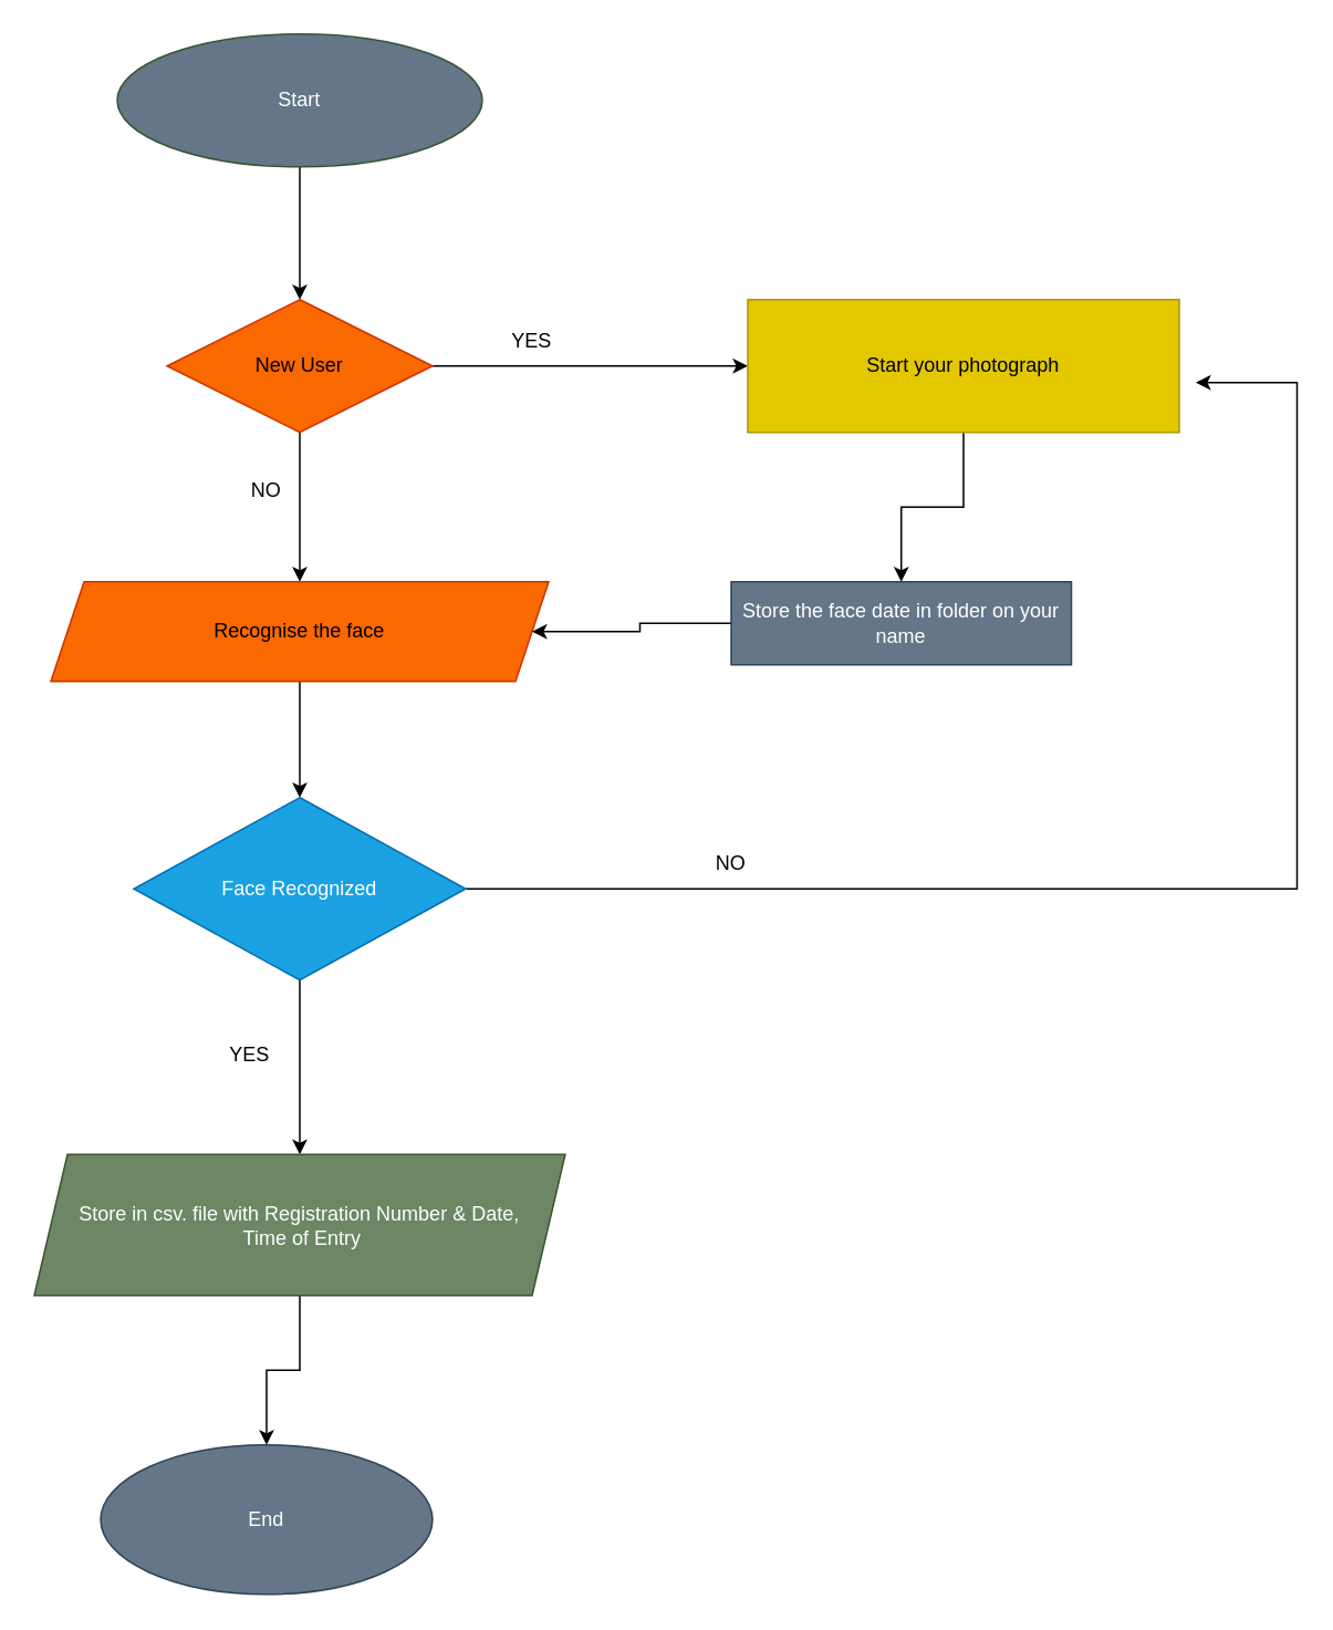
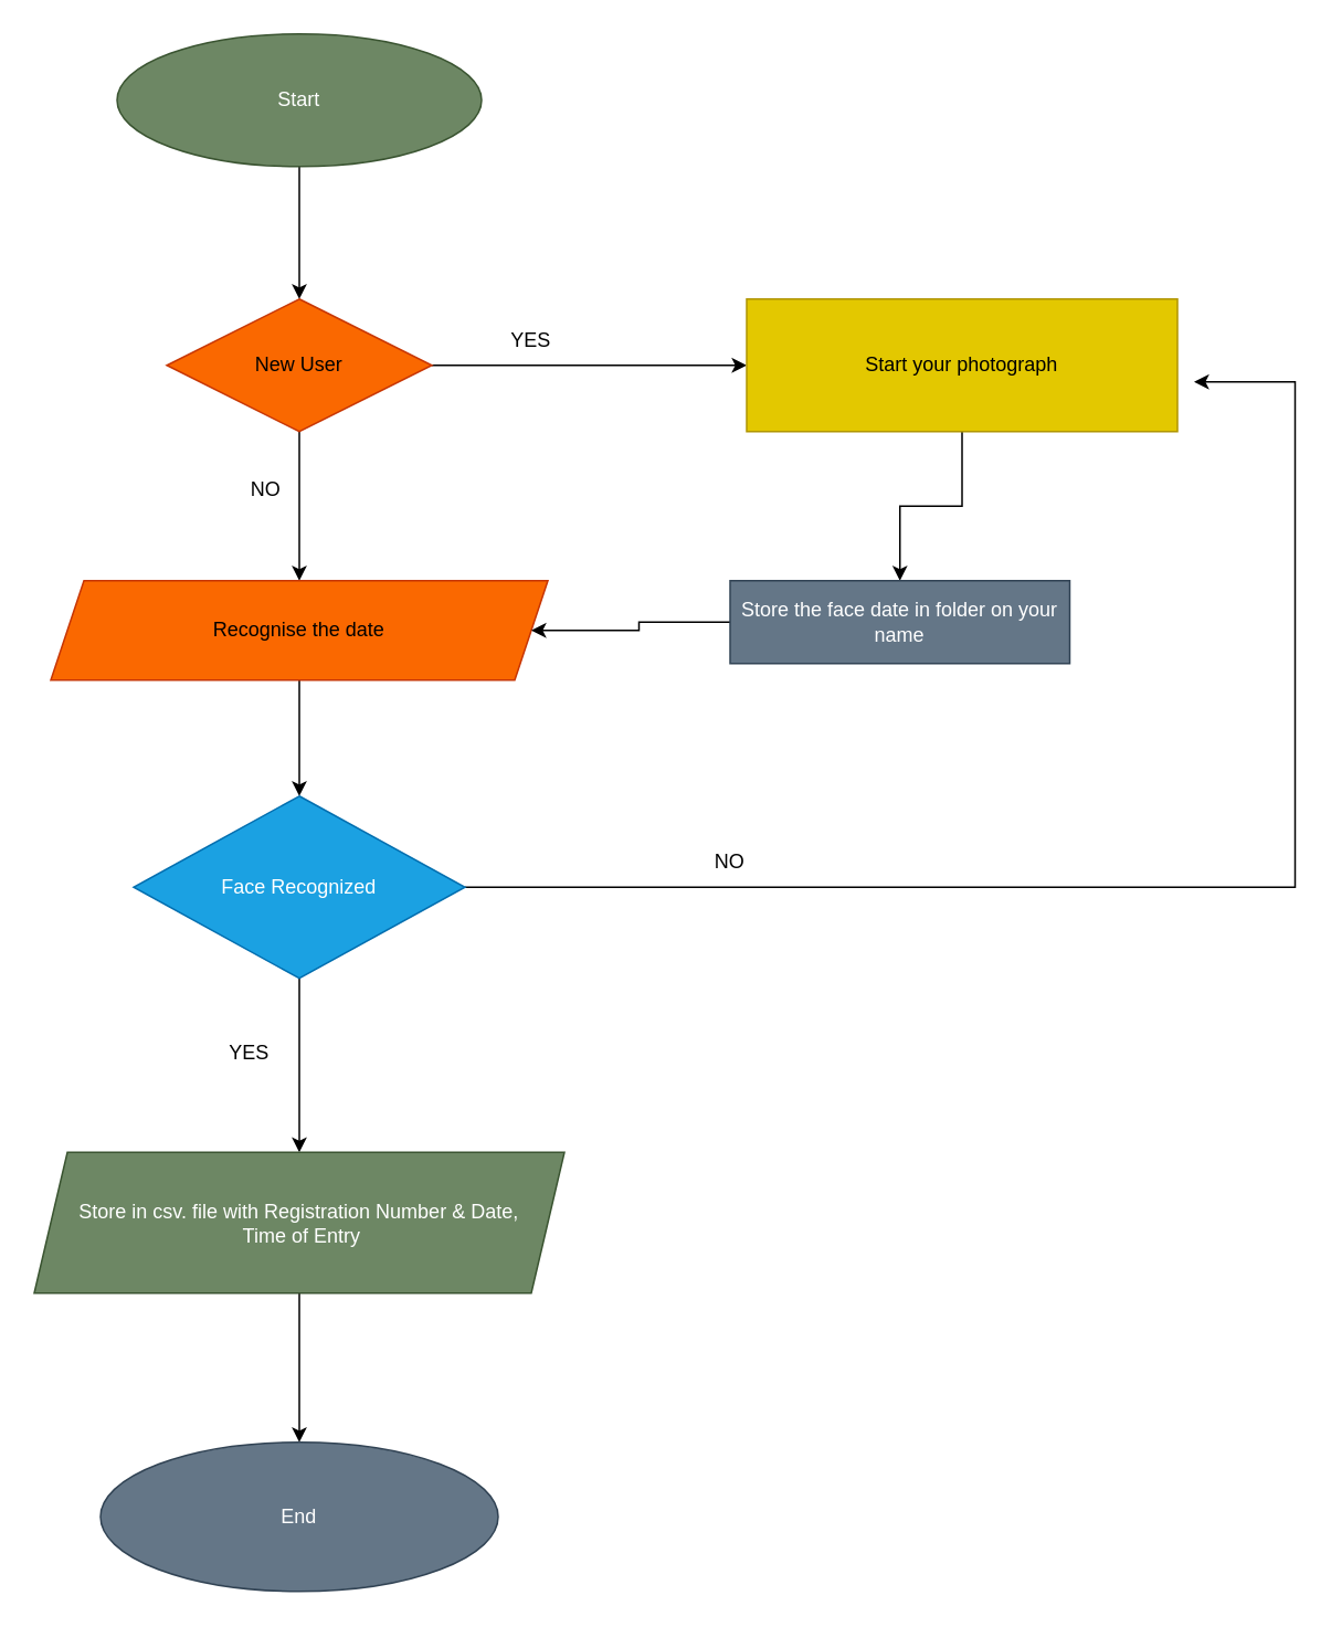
  <mxCell id="0" />
  <mxCell id="1" parent="0" />
  <mxCell id="2" value="" style="edgeStyle=orthogonalEdgeStyle;rounded=0;orthogonalLoop=1;jettySize=auto;html=1;" edge="1" parent="1" source="3" target="6"><mxGeometry relative="1" as="geometry" /></mxCell>
- <mxCell id="3" value="Start" style="ellipse;whiteSpace=wrap;html=1;fillColor=#647687;strokeColor=#3A5431;fontColor=#ffffff;" vertex="1" parent="1"><mxGeometry x="70" y="20" width="220" height="80" as="geometry" /></mxCell>
+ <mxCell id="3" value="Start" style="ellipse;whiteSpace=wrap;html=1;fillColor=#6d8764;strokeColor=#3A5431;fontColor=#ffffff;" vertex="1" parent="1"><mxGeometry x="70" y="20" width="220" height="80" as="geometry" /></mxCell>
  <mxCell id="4" value="" style="edgeStyle=orthogonalEdgeStyle;rounded=0;orthogonalLoop=1;jettySize=auto;html=1;" edge="1" parent="1" source="6" target="8"><mxGeometry relative="1" as="geometry" /></mxCell>
  <mxCell id="5" value="" style="edgeStyle=orthogonalEdgeStyle;rounded=0;orthogonalLoop=1;jettySize=auto;html=1;" edge="1" parent="1" source="6" target="16"><mxGeometry relative="1" as="geometry" /></mxCell>
  <mxCell id="6" value="New User" style="rhombus;whiteSpace=wrap;html=1;fillColor=#fa6800;fontColor=#000000;strokeColor=#C73500;" vertex="1" parent="1"><mxGeometry x="100" y="180" width="160" height="80" as="geometry" /></mxCell>
  <mxCell id="7" value="" style="edgeStyle=orthogonalEdgeStyle;rounded=0;orthogonalLoop=1;jettySize=auto;html=1;" edge="1" parent="1" source="8" target="11"><mxGeometry relative="1" as="geometry" /></mxCell>
- <mxCell id="8" value="Recognise the face" style="shape=parallelogram;perimeter=parallelogramPerimeter;whiteSpace=wrap;html=1;fixedSize=1;fillColor=#fa6800;fontColor=#000000;strokeColor=#C73500;" vertex="1" parent="1"><mxGeometry x="30" y="350" width="300" height="60" as="geometry" /></mxCell>
+ <mxCell id="8" value="Recognise the date" style="shape=parallelogram;perimeter=parallelogramPerimeter;whiteSpace=wrap;html=1;fixedSize=1;fillColor=#fa6800;fontColor=#000000;strokeColor=#C73500;" vertex="1" parent="1"><mxGeometry x="30" y="350" width="300" height="60" as="geometry" /></mxCell>
  <mxCell id="9" value="" style="edgeStyle=orthogonalEdgeStyle;rounded=0;orthogonalLoop=1;jettySize=auto;html=1;" edge="1" parent="1" source="11" target="13"><mxGeometry relative="1" as="geometry" /></mxCell>
  <mxCell id="10" value="" style="edgeStyle=orthogonalEdgeStyle;rounded=0;orthogonalLoop=1;jettySize=auto;html=1;" edge="1" parent="1" source="11"><mxGeometry relative="1" as="geometry"><mxPoint x="720" y="230" as="targetPoint" /><Array as="points"><mxPoint x="781" y="535" /></Array></mxGeometry></mxCell>
  <mxCell id="11" value="Face Recognized" style="rhombus;whiteSpace=wrap;html=1;fillColor=#1ba1e2;fontColor=#ffffff;strokeColor=#006EAF;" vertex="1" parent="1"><mxGeometry x="80" y="480" width="200" height="110" as="geometry" /></mxCell>
  <mxCell id="12" value="" style="edgeStyle=orthogonalEdgeStyle;rounded=0;orthogonalLoop=1;jettySize=auto;html=1;" edge="1" parent="1" source="13" target="14"><mxGeometry relative="1" as="geometry" /></mxCell>
  <mxCell id="13" value="Store in csv. file with Registration Number &amp;amp; Date,&lt;div&gt;&amp;nbsp;Time of Entry&lt;/div&gt;" style="shape=parallelogram;perimeter=parallelogramPerimeter;whiteSpace=wrap;html=1;fixedSize=1;fillColor=#6d8764;strokeColor=#3A5431;fontColor=#ffffff;" vertex="1" parent="1"><mxGeometry x="20" y="695" width="320" height="85" as="geometry" /></mxCell>
- <mxCell id="14" value="End" style="ellipse;whiteSpace=wrap;html=1;fillColor=#647687;fontColor=#ffffff;strokeColor=#314354;" vertex="1" parent="1"><mxGeometry x="60" y="870" width="200" height="90" as="geometry" /></mxCell>
+ <mxCell id="14" value="End" style="ellipse;whiteSpace=wrap;html=1;fillColor=#647687;fontColor=#ffffff;strokeColor=#314354;" vertex="1" parent="1"><mxGeometry x="60" y="870" width="240" height="90" as="geometry" /></mxCell>
  <mxCell id="15" value="" style="edgeStyle=orthogonalEdgeStyle;rounded=0;orthogonalLoop=1;jettySize=auto;html=1;" edge="1" parent="1" source="16" target="18"><mxGeometry relative="1" as="geometry" /></mxCell>
  <mxCell id="16" value="Start your photograph" style="whiteSpace=wrap;html=1;fillColor=#e3c800;fontColor=#000000;strokeColor=#B09500;" vertex="1" parent="1"><mxGeometry x="450" y="180" width="260" height="80" as="geometry" /></mxCell>
  <mxCell id="17" value="" style="edgeStyle=orthogonalEdgeStyle;rounded=0;orthogonalLoop=1;jettySize=auto;html=1;" edge="1" parent="1" source="18" target="8"><mxGeometry relative="1" as="geometry" /></mxCell>
  <mxCell id="18" value="Store the face date in folder on your name" style="whiteSpace=wrap;html=1;fillColor=#647687;fontColor=#ffffff;strokeColor=#314354;" vertex="1" parent="1"><mxGeometry x="440" y="350" width="205" height="50" as="geometry" /></mxCell>
  <mxCell id="19" value="NO" style="text;html=1;align=center;verticalAlign=middle;whiteSpace=wrap;rounded=0;" vertex="1" parent="1"><mxGeometry x="410" y="505" width="60" height="30" as="geometry" /></mxCell>
  <mxCell id="20" value="YES" style="text;html=1;align=center;verticalAlign=middle;whiteSpace=wrap;rounded=0;" vertex="1" parent="1"><mxGeometry x="290" y="190" width="60" height="30" as="geometry" /></mxCell>
  <mxCell id="21" value="YES" style="text;html=1;align=center;verticalAlign=middle;whiteSpace=wrap;rounded=0;" vertex="1" parent="1"><mxGeometry x="120" y="620" width="60" height="30" as="geometry" /></mxCell>
  <mxCell id="22" value="NO" style="text;html=1;align=center;verticalAlign=middle;whiteSpace=wrap;rounded=0;" vertex="1" parent="1"><mxGeometry x="130" y="280" width="60" height="30" as="geometry" /></mxCell>
